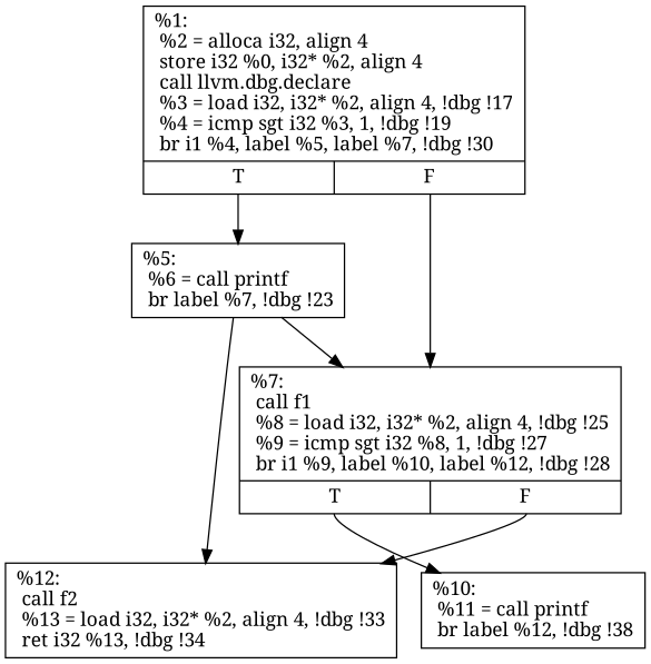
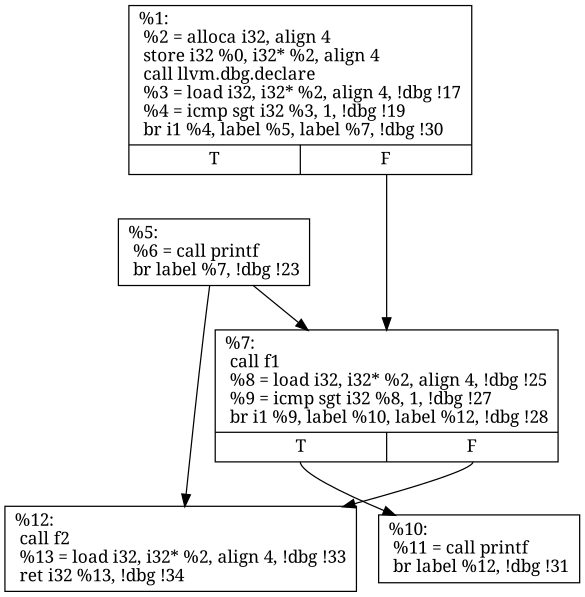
  digraph {
    fontname="Noto Serif"
    node [fontname="Noto Serif" shape=record]
    edge [fontname="Noto Serif"]
    n1 [label="{%1:\l %2 = alloca i32, align 4\l store i32 %0, i32* %2, align 4\l call llvm.dbg.declare\l %3 = load i32, i32* %2, align 4, !dbg !17\l %4 = icmp sgt i32 %3, 1, !dbg !19\l br i1 %4, label %5, label %7, !dbg !30\l|{<s0>T|<s1>F}}"]
    n2 [label="{%5:\l %6 = call printf\l br label %7, !dbg !23\l}"]
    n3 [label="{%7:\l call f1\l %8 = load i32, i32* %2, align 4, !dbg !25\l %9 = icmp sgt i32 %8, 1, !dbg !27\l br i1 %9, label %10, label %12, !dbg !28\l|{<s0>T|<s1>F}}"]
    n4 [label="{%12:\l call f2\l %13 = load i32, i32* %2, align 4, !dbg !33\l ret i32 %13, !dbg !34\l}"]
-   n5 [label="{%10:\l %11 = call printf\l br label %12, !dbg !38\l}"]
-   n1 -> n2 [tailport=s0]
+   n5 [label="{%10:\l %11 = call printf\l br label %12, !dbg !31\l}"]
    n1 -> n3 [tailport=s1]
    n2 -> n3
    n2 -> n4
    n3 -> n4 [tailport=s1]
    n3 -> n5 [tailport=s0]
  }
